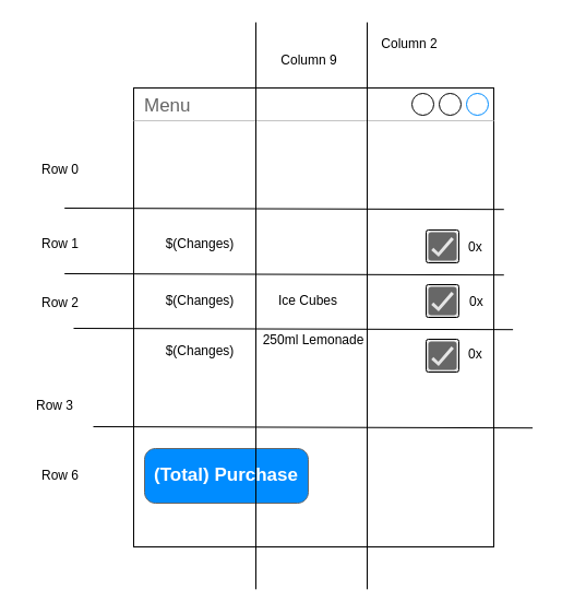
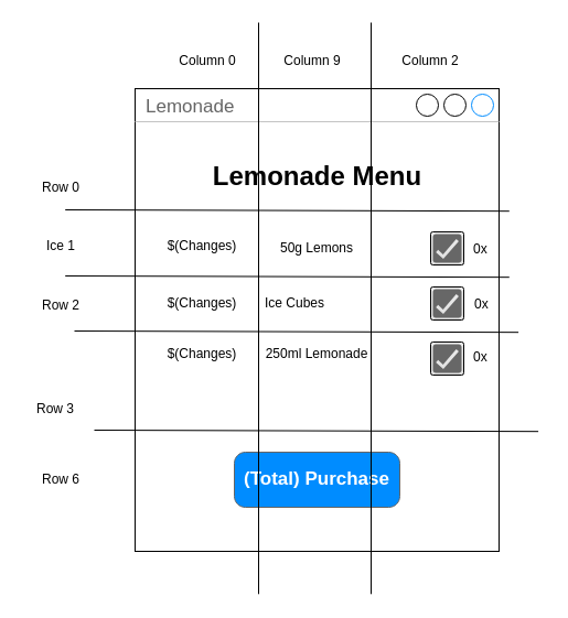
  <mxCell id="0" />
  <mxCell id="1" parent="0" />
- <mxCell id="2" value="Menu" style="strokeWidth=1;shadow=0;dashed=0;align=center;html=1;shape=mxgraph.mockup.containers.window;align=left;verticalAlign=top;spacingLeft=8;strokeColor2=#008cff;strokeColor3=#c4c4c4;fontColor=#666666;mainText=;fontSize=17;labelBackgroundColor=none;whiteSpace=wrap;" vertex="1" parent="1"><mxGeometry x="122" y="80" width="330" height="420" as="geometry" /></mxCell>
+ <mxCell id="2" value="Lemonade" style="strokeWidth=1;shadow=0;dashed=0;align=center;html=1;shape=mxgraph.mockup.containers.window;align=left;verticalAlign=top;spacingLeft=8;strokeColor2=#008cff;strokeColor3=#c4c4c4;fontColor=#666666;mainText=;fontSize=17;labelBackgroundColor=none;whiteSpace=wrap;" vertex="1" parent="1"><mxGeometry x="122" y="80" width="330" height="420" as="geometry" /></mxCell>
+ <mxCell id="3" value="Lemonade Menu" style="text;strokeColor=none;fillColor=none;html=1;fontSize=24;fontStyle=1;verticalAlign=middle;align=center;" vertex="1" parent="1"><mxGeometry x="237" y="140" width="100" height="40" as="geometry" /></mxCell>
  <mxCell id="4" value="" style="html=1;shadow=0;dashed=0;shape=mxgraph.bootstrap.checkbox2;labelPosition=right;verticalLabelPosition=middle;align=left;verticalAlign=middle;gradientColor=#DEDEDE;fillColor=#EDEDED;checked=0;spacing=5;checkedFill=#0085FC;checkedStroke=#ffffff;sketch=0;" vertex="1" parent="1"><mxGeometry x="390" y="210" width="30" height="30" as="geometry" /></mxCell>
  <mxCell id="5" value="" style="html=1;shadow=0;dashed=0;shape=mxgraph.bootstrap.checkbox2;labelPosition=right;verticalLabelPosition=middle;align=left;verticalAlign=middle;gradientColor=#DEDEDE;fillColor=#EDEDED;checked=0;spacing=5;checkedFill=#0085FC;checkedStroke=#ffffff;sketch=0;" vertex="1" parent="1"><mxGeometry x="390" y="260" width="30" height="30" as="geometry" /></mxCell>
  <mxCell id="6" value="" style="html=1;shadow=0;dashed=0;shape=mxgraph.bootstrap.checkbox2;labelPosition=right;verticalLabelPosition=middle;align=left;verticalAlign=middle;gradientColor=#DEDEDE;fillColor=#EDEDED;checked=0;spacing=5;checkedFill=#0085FC;checkedStroke=#ffffff;sketch=0;" vertex="1" parent="1"><mxGeometry x="390" y="310" width="30" height="30" as="geometry" /></mxCell>
+ <mxCell id="7" value="50g Lemons" style="text;html=1;align=center;verticalAlign=middle;whiteSpace=wrap;rounded=0;" vertex="1" parent="1"><mxGeometry x="247" y="210" width="80" height="30" as="geometry" /></mxCell>
  <mxCell id="8" value="0x" style="text;strokeColor=none;fillColor=none;align=left;verticalAlign=top;spacingLeft=4;spacingRight=4;overflow=hidden;rotatable=0;points=[[0,0.5],[1,0.5]];portConstraint=eastwest;whiteSpace=wrap;html=1;" vertex="1" parent="1"><mxGeometry x="423" y="212" width="60" height="26" as="geometry" /></mxCell>
  <mxCell id="9" value="0x" style="text;strokeColor=none;fillColor=none;align=left;verticalAlign=top;spacingLeft=4;spacingRight=4;overflow=hidden;rotatable=0;points=[[0,0.5],[1,0.5]];portConstraint=eastwest;whiteSpace=wrap;html=1;" vertex="1" parent="1"><mxGeometry x="424" y="262" width="60" height="26" as="geometry" /></mxCell>
  <mxCell id="10" value="0x" style="text;strokeColor=none;fillColor=none;align=left;verticalAlign=top;spacingLeft=4;spacingRight=4;overflow=hidden;rotatable=0;points=[[0,0.5],[1,0.5]];portConstraint=eastwest;whiteSpace=wrap;html=1;" vertex="1" parent="1"><mxGeometry x="423" y="310" width="70" height="26" as="geometry" /></mxCell>
  <mxCell id="11" value="" style="dashed=0;labelPosition=right;align=left;shape=mxgraph.gmdl.checkbox;strokeColor=none;fillColor=#676767;strokeWidth=2;aspect=fixed;sketch=0;html=1;" vertex="1" parent="1"><mxGeometry x="392" y="212" width="26" height="26" as="geometry" /></mxCell>
  <mxCell id="12" value="" style="dashed=0;labelPosition=right;align=left;shape=mxgraph.gmdl.checkbox;strokeColor=none;fillColor=#676767;strokeWidth=2;aspect=fixed;sketch=0;html=1;" vertex="1" parent="1"><mxGeometry x="392" y="262" width="26" height="26" as="geometry" /></mxCell>
  <mxCell id="13" value="" style="dashed=0;labelPosition=right;align=left;shape=mxgraph.gmdl.checkbox;strokeColor=none;fillColor=#676767;strokeWidth=2;aspect=fixed;sketch=0;html=1;" vertex="1" parent="1"><mxGeometry x="392" y="312" width="26" height="26" as="geometry" /></mxCell>
- <mxCell id="14" value="Ice Cubes" style="text;html=1;align=center;verticalAlign=middle;whiteSpace=wrap;rounded=0;" vertex="1" parent="1"><mxGeometry x="242" y="260" width="80" height="30" as="geometry" /></mxCell>
- <mxCell id="15" value="250ml Lemonade" style="text;html=1;align=center;verticalAlign=middle;whiteSpace=wrap;rounded=0;" vertex="1" parent="1"><mxGeometry x="237" y="296" width="100" height="30" as="geometry" /></mxCell>
- <mxCell id="16" value="(Total) Purchase" style="strokeWidth=1;shadow=0;dashed=0;align=center;html=1;shape=mxgraph.mockup.buttons.button;strokeColor=#666666;fontColor=#ffffff;mainText=;buttonStyle=round;fontSize=17;fontStyle=1;fillColor=#008cff;whiteSpace=wrap;" vertex="1" parent="1"><mxGeometry x="132" y="410" width="150" height="50" as="geometry" /></mxCell>
+ <mxCell id="14" value="Ice Cubes" style="text;html=1;align=center;verticalAlign=middle;whiteSpace=wrap;rounded=0;" vertex="1" parent="1"><mxGeometry x="227" y="260" width="80" height="30" as="geometry" /></mxCell>
+ <mxCell id="15" value="250ml Lemonade" style="text;html=1;align=center;verticalAlign=middle;whiteSpace=wrap;rounded=0;" vertex="1" parent="1"><mxGeometry x="237" y="306" width="100" height="30" as="geometry" /></mxCell>
+ <mxCell id="16" value="(Total) Purchase" style="strokeWidth=1;shadow=0;dashed=0;align=center;html=1;shape=mxgraph.mockup.buttons.button;strokeColor=#666666;fontColor=#ffffff;mainText=;buttonStyle=round;fontSize=17;fontStyle=1;fillColor=#008cff;whiteSpace=wrap;" vertex="1" parent="1"><mxGeometry x="212" y="410" width="150" height="50" as="geometry" /></mxCell>
  <mxCell id="17" value="$(Changes)" style="text;html=1;align=center;verticalAlign=middle;whiteSpace=wrap;rounded=0;" vertex="1" parent="1"><mxGeometry x="153" y="208" width="60" height="30" as="geometry" /></mxCell>
  <mxCell id="18" value="&lt;span style=&quot;color: rgb(0, 0, 0);&quot;&gt;$(Changes)&lt;/span&gt;" style="text;html=1;align=center;verticalAlign=middle;whiteSpace=wrap;rounded=0;" vertex="1" parent="1"><mxGeometry x="153" y="260" width="60" height="30" as="geometry" /></mxCell>
  <mxCell id="19" value="&lt;span style=&quot;color: rgb(0, 0, 0);&quot;&gt;$(Changes)&lt;/span&gt;" style="text;html=1;align=center;verticalAlign=middle;whiteSpace=wrap;rounded=0;" vertex="1" parent="1"><mxGeometry x="153" y="306" width="60" height="30" as="geometry" /></mxCell>
  <mxCell id="20" value="" style="endArrow=none;html=1;" edge="1" parent="1"><mxGeometry width="50" height="50" relative="1" as="geometry"><mxPoint x="336" y="538.8" as="sourcePoint" /><mxPoint x="336" y="20" as="targetPoint" /></mxGeometry></mxCell>
  <mxCell id="21" value="" style="endArrow=none;html=1;" edge="1" parent="1"><mxGeometry width="50" height="50" relative="1" as="geometry"><mxPoint x="234" y="538.8" as="sourcePoint" /><mxPoint x="234" y="20" as="targetPoint" /></mxGeometry></mxCell>
  <mxCell id="22" value="" style="endArrow=none;html=1;" edge="1" parent="1"><mxGeometry width="50" height="50" relative="1" as="geometry"><mxPoint x="85" y="390" as="sourcePoint" /><mxPoint x="487.6" y="391.2" as="targetPoint" /></mxGeometry></mxCell>
  <mxCell id="23" value="" style="endArrow=none;html=1;" edge="1" parent="1"><mxGeometry width="50" height="50" relative="1" as="geometry"><mxPoint x="67" y="300" as="sourcePoint" /><mxPoint x="469.6" y="301.2" as="targetPoint" /></mxGeometry></mxCell>
  <mxCell id="24" value="" style="endArrow=none;html=1;" edge="1" parent="1"><mxGeometry width="50" height="50" relative="1" as="geometry"><mxPoint x="58.7" y="250" as="sourcePoint" /><mxPoint x="461.3" y="251.2" as="targetPoint" /></mxGeometry></mxCell>
  <mxCell id="25" value="" style="endArrow=none;html=1;" edge="1" parent="1"><mxGeometry width="50" height="50" relative="1" as="geometry"><mxPoint x="58.7" y="190" as="sourcePoint" /><mxPoint x="461.3" y="191.2" as="targetPoint" /></mxGeometry></mxCell>
+ <mxCell id="26" value="Column 0" style="text;html=1;align=center;verticalAlign=middle;whiteSpace=wrap;rounded=0;" vertex="1" parent="1"><mxGeometry x="158" y="40" width="60" height="30" as="geometry" /></mxCell>
  <mxCell id="27" value="Column 9" style="text;html=1;align=center;verticalAlign=middle;whiteSpace=wrap;rounded=0;" vertex="1" parent="1"><mxGeometry x="253" y="40" width="60" height="30" as="geometry" /></mxCell>
- <mxCell id="28" value="Column 2" style="text;html=1;align=center;verticalAlign=middle;whiteSpace=wrap;rounded=0;" vertex="1" parent="1"><mxGeometry x="345" y="25" width="60" height="30" as="geometry" /></mxCell>
- <mxCell id="29" value="Row 0" style="text;html=1;align=center;verticalAlign=middle;whiteSpace=wrap;rounded=0;" vertex="1" parent="1"><mxGeometry x="25" y="140" width="60" height="30" as="geometry" /></mxCell>
- <mxCell id="30" value="Row 1" style="text;html=1;align=center;verticalAlign=middle;whiteSpace=wrap;rounded=0;" vertex="1" parent="1"><mxGeometry x="25" y="208" width="60" height="30" as="geometry" /></mxCell>
+ <mxCell id="28" value="Column 2" style="text;html=1;align=center;verticalAlign=middle;whiteSpace=wrap;rounded=0;" vertex="1" parent="1"><mxGeometry x="360" y="40" width="60" height="30" as="geometry" /></mxCell>
+ <mxCell id="29" value="Row 0" style="text;html=1;align=center;verticalAlign=middle;whiteSpace=wrap;rounded=0;" vertex="1" parent="1"><mxGeometry x="25" y="155" width="60" height="30" as="geometry" /></mxCell>
+ <mxCell id="30" value="Ice 1" style="text;html=1;align=center;verticalAlign=middle;whiteSpace=wrap;rounded=0;" vertex="1" parent="1"><mxGeometry x="25" y="208" width="60" height="30" as="geometry" /></mxCell>
  <mxCell id="31" value="Row 2" style="text;html=1;align=center;verticalAlign=middle;whiteSpace=wrap;rounded=0;" vertex="1" parent="1"><mxGeometry x="25" y="262" width="60" height="30" as="geometry" /></mxCell>
  <mxCell id="32" value="Row 3" style="text;html=1;align=center;verticalAlign=middle;whiteSpace=wrap;rounded=0;" vertex="1" parent="1"><mxGeometry x="20" y="356" width="60" height="30" as="geometry" /></mxCell>
  <mxCell id="33" value="Row 6" style="text;html=1;align=center;verticalAlign=middle;whiteSpace=wrap;rounded=0;" vertex="1" parent="1"><mxGeometry x="25" y="420" width="60" height="30" as="geometry" /></mxCell>
